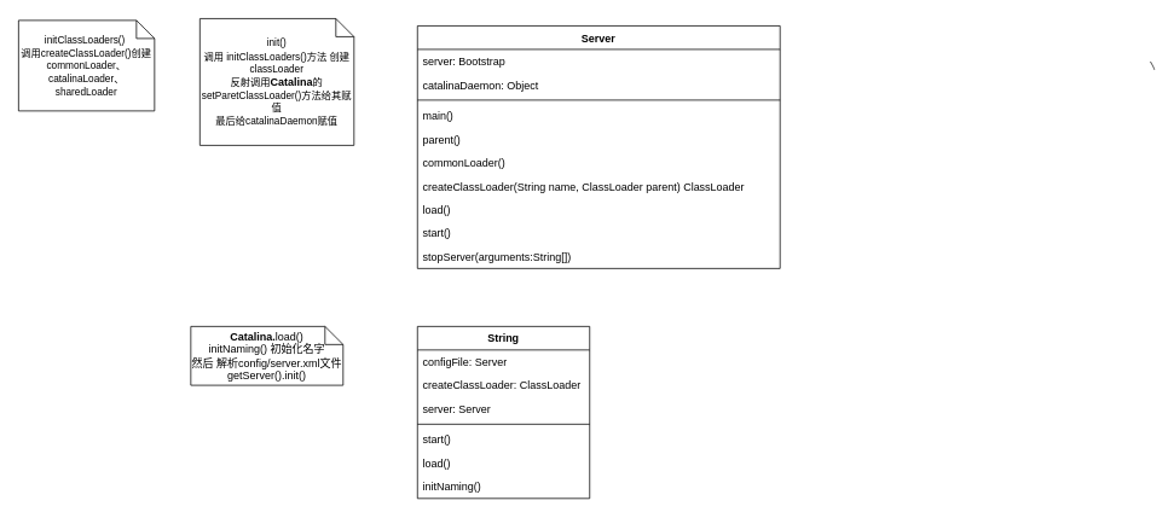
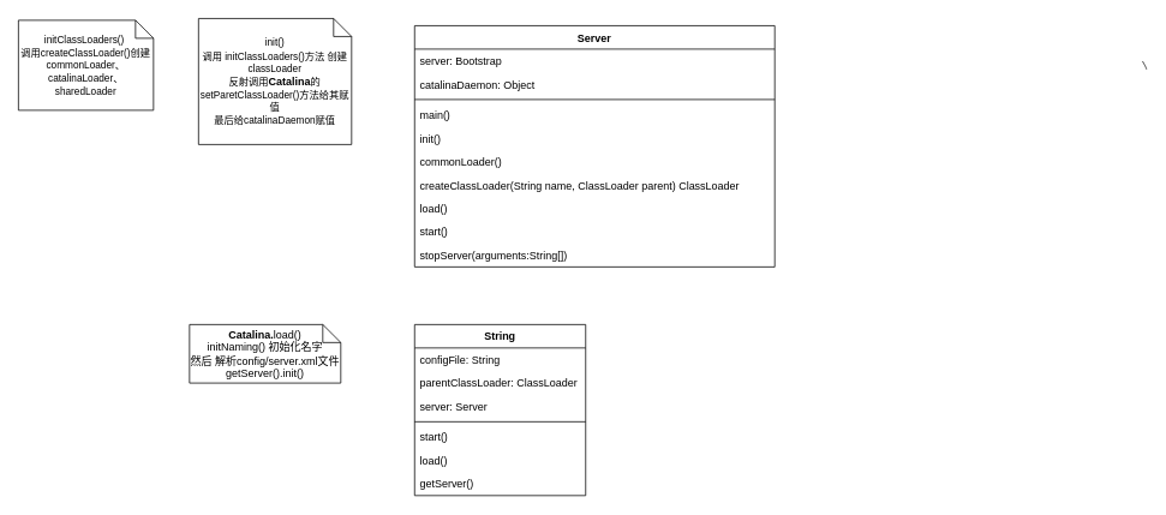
  <mxCell id="0" />
  <mxCell id="1" parent="0" />
  <mxCell id="2" value="Server" style="swimlane;fontStyle=1;align=center;verticalAlign=top;childLayout=stackLayout;horizontal=1;startSize=26;horizontalStack=0;resizeParent=1;resizeParentMax=0;resizeLast=0;collapsible=1;marginBottom=0;" vertex="1" parent="1"><mxGeometry x="460" y="28" width="400" height="268" as="geometry" /></mxCell>
  <mxCell id="3" value="server: Bootstrap" style="text;strokeColor=none;fillColor=none;align=left;verticalAlign=top;spacingLeft=4;spacingRight=4;overflow=hidden;rotatable=0;points=[[0,0.5],[1,0.5]];portConstraint=eastwest;" vertex="1" parent="2"><mxGeometry y="26" width="400" height="26" as="geometry" /></mxCell>
  <mxCell id="4" value="catalinaDaemon: Object" style="text;strokeColor=none;fillColor=none;align=left;verticalAlign=top;spacingLeft=4;spacingRight=4;overflow=hidden;rotatable=0;points=[[0,0.5],[1,0.5]];portConstraint=eastwest;" vertex="1" parent="2"><mxGeometry y="52" width="400" height="26" as="geometry" /></mxCell>
  <mxCell id="5" value="" style="line;strokeWidth=1;fillColor=none;align=left;verticalAlign=middle;spacingTop=-1;spacingLeft=3;spacingRight=3;rotatable=0;labelPosition=right;points=[];portConstraint=eastwest;" vertex="1" parent="2"><mxGeometry y="78" width="400" height="8" as="geometry" /></mxCell>
  <mxCell id="6" value="main()" style="text;strokeColor=none;fillColor=none;align=left;verticalAlign=top;spacingLeft=4;spacingRight=4;overflow=hidden;rotatable=0;points=[[0,0.5],[1,0.5]];portConstraint=eastwest;" vertex="1" parent="2"><mxGeometry y="86" width="400" height="26" as="geometry" /></mxCell>
- <mxCell id="7" value="parent()" style="text;strokeColor=none;fillColor=none;align=left;verticalAlign=top;spacingLeft=4;spacingRight=4;overflow=hidden;rotatable=0;points=[[0,0.5],[1,0.5]];portConstraint=eastwest;" vertex="1" parent="2"><mxGeometry y="112" width="400" height="26" as="geometry" /></mxCell>
+ <mxCell id="7" value="init()" style="text;strokeColor=none;fillColor=none;align=left;verticalAlign=top;spacingLeft=4;spacingRight=4;overflow=hidden;rotatable=0;points=[[0,0.5],[1,0.5]];portConstraint=eastwest;" vertex="1" parent="2"><mxGeometry y="112" width="400" height="26" as="geometry" /></mxCell>
  <mxCell id="8" value="commonLoader()" style="text;strokeColor=none;fillColor=none;align=left;verticalAlign=top;spacingLeft=4;spacingRight=4;overflow=hidden;rotatable=0;points=[[0,0.5],[1,0.5]];portConstraint=eastwest;" vertex="1" parent="2"><mxGeometry y="138" width="400" height="26" as="geometry" /></mxCell>
  <mxCell id="9" value="createClassLoader(String name, ClassLoader parent) ClassLoader" style="text;strokeColor=none;fillColor=none;align=left;verticalAlign=top;spacingLeft=4;spacingRight=4;overflow=hidden;rotatable=0;points=[[0,0.5],[1,0.5]];portConstraint=eastwest;" vertex="1" parent="2"><mxGeometry y="164" width="400" height="26" as="geometry" /></mxCell>
  <mxCell id="10" value="load()" style="text;strokeColor=none;fillColor=none;align=left;verticalAlign=top;spacingLeft=4;spacingRight=4;overflow=hidden;rotatable=0;points=[[0,0.5],[1,0.5]];portConstraint=eastwest;" vertex="1" parent="2"><mxGeometry y="190" width="400" height="26" as="geometry" /></mxCell>
  <mxCell id="11" value="start()" style="text;strokeColor=none;fillColor=none;align=left;verticalAlign=top;spacingLeft=4;spacingRight=4;overflow=hidden;rotatable=0;points=[[0,0.5],[1,0.5]];portConstraint=eastwest;" vertex="1" parent="2"><mxGeometry y="216" width="400" height="26" as="geometry" /></mxCell>
  <mxCell id="12" value="stopServer(arguments:String[])" style="text;strokeColor=none;fillColor=none;align=left;verticalAlign=top;spacingLeft=4;spacingRight=4;overflow=hidden;rotatable=0;points=[[0,0.5],[1,0.5]];portConstraint=eastwest;" vertex="1" parent="2"><mxGeometry y="242" width="400" height="26" as="geometry" /></mxCell>
  <mxCell id="13" value="" style="shape=stencil(fZNNbsMgEIVPw/YJGGCGdZreI1KcGtW1I8dpm9vHFpVqHJndMLxvfsRD0eHWnq6Nsvo2jcNn85POU6voTVmb+rYZ0zRHio6KDpdhbD7G4d6f8/l6WpRL9DV8LxV+M6eh9QJZ/dgk3rO8S/1K7mC4kDtoty83DF+WNx4c9gGyMK4ALINNBXjpQASiygYCV3ZwFs7uAz6Cyp29ga8AQcC+AIIBVZZmgbElEMGVVxC3HYlDdSSJ0KEAxMLLPhBpu4MwpAYESDnSXCLWrKFfrLdK/SFz8G/cS+q67Pv1/dbocyp/Ejo+AQ==);fillColor=none;" vertex="1" parent="1"><mxGeometry x="1268.448" y="67.414" width="4.414" height="9.103" as="geometry" /></mxCell>
  <mxCell id="14" value="String" style="swimlane;fontStyle=1;align=center;verticalAlign=top;childLayout=stackLayout;horizontal=1;startSize=26;horizontalStack=0;resizeParent=1;resizeParentMax=0;resizeLast=0;collapsible=1;marginBottom=0;" vertex="1" parent="1"><mxGeometry x="460" y="360" width="190" height="190" as="geometry" /></mxCell>
- <mxCell id="15" value="configFile: Server" style="text;strokeColor=none;fillColor=none;align=left;verticalAlign=top;spacingLeft=4;spacingRight=4;overflow=hidden;rotatable=0;points=[[0,0.5],[1,0.5]];portConstraint=eastwest;" vertex="1" parent="14"><mxGeometry y="26" width="190" height="26" as="geometry" /></mxCell>
- <mxCell id="16" value="createClassLoader: ClassLoader " style="text;strokeColor=none;fillColor=none;align=left;verticalAlign=top;spacingLeft=4;spacingRight=4;overflow=hidden;rotatable=0;points=[[0,0.5],[1,0.5]];portConstraint=eastwest;" vertex="1" parent="14"><mxGeometry y="52" width="190" height="26" as="geometry" /></mxCell>
+ <mxCell id="15" value="configFile: String" style="text;strokeColor=none;fillColor=none;align=left;verticalAlign=top;spacingLeft=4;spacingRight=4;overflow=hidden;rotatable=0;points=[[0,0.5],[1,0.5]];portConstraint=eastwest;" vertex="1" parent="14"><mxGeometry y="26" width="190" height="26" as="geometry" /></mxCell>
+ <mxCell id="16" value="parentClassLoader: ClassLoader " style="text;strokeColor=none;fillColor=none;align=left;verticalAlign=top;spacingLeft=4;spacingRight=4;overflow=hidden;rotatable=0;points=[[0,0.5],[1,0.5]];portConstraint=eastwest;" vertex="1" parent="14"><mxGeometry y="52" width="190" height="26" as="geometry" /></mxCell>
  <mxCell id="17" value="server: Server " style="text;strokeColor=none;fillColor=none;align=left;verticalAlign=top;spacingLeft=4;spacingRight=4;overflow=hidden;rotatable=0;points=[[0,0.5],[1,0.5]];portConstraint=eastwest;" vertex="1" parent="14"><mxGeometry y="78" width="190" height="26" as="geometry" /></mxCell>
  <mxCell id="18" value="" style="line;strokeWidth=1;fillColor=none;align=left;verticalAlign=middle;spacingTop=-1;spacingLeft=3;spacingRight=3;rotatable=0;labelPosition=right;points=[];portConstraint=eastwest;" vertex="1" parent="14"><mxGeometry y="104" width="190" height="8" as="geometry" /></mxCell>
  <mxCell id="19" value="start()" style="text;strokeColor=none;fillColor=none;align=left;verticalAlign=top;spacingLeft=4;spacingRight=4;overflow=hidden;rotatable=0;points=[[0,0.5],[1,0.5]];portConstraint=eastwest;" vertex="1" parent="14"><mxGeometry y="112" width="190" height="26" as="geometry" /></mxCell>
  <mxCell id="20" value="load()" style="text;strokeColor=none;fillColor=none;align=left;verticalAlign=top;spacingLeft=4;spacingRight=4;overflow=hidden;rotatable=0;points=[[0,0.5],[1,0.5]];portConstraint=eastwest;" vertex="1" parent="14"><mxGeometry y="138" width="190" height="26" as="geometry" /></mxCell>
- <mxCell id="21" value="initNaming()" style="text;strokeColor=none;fillColor=none;align=left;verticalAlign=top;spacingLeft=4;spacingRight=4;overflow=hidden;rotatable=0;points=[[0,0.5],[1,0.5]];portConstraint=eastwest;" vertex="1" parent="14"><mxGeometry y="164" width="190" height="26" as="geometry" /></mxCell>
+ <mxCell id="21" value="getServer()" style="text;strokeColor=none;fillColor=none;align=left;verticalAlign=top;spacingLeft=4;spacingRight=4;overflow=hidden;rotatable=0;points=[[0,0.5],[1,0.5]];portConstraint=eastwest;" vertex="1" parent="14"><mxGeometry y="164" width="190" height="26" as="geometry" /></mxCell>
  <mxCell id="22" value="&lt;font style=&quot;font-size: 11px&quot;&gt;init()&lt;br&gt;调用 initClassLoaders()方法 创建classLoader&lt;br&gt;反射调用&lt;span style=&quot;font-size: 12px ; font-weight: 700&quot;&gt;Catalina&lt;/span&gt;的setParetClassLoader()方法给其赋值&lt;br&gt;最后给catalinaDaemon赋值&lt;br&gt;&lt;/font&gt;" style="shape=note;size=20;whiteSpace=wrap;html=1;" vertex="1" parent="1"><mxGeometry x="220" y="20" width="170" height="140" as="geometry" /></mxCell>
  <mxCell id="23" value="&lt;span style=&quot;font-size: 11px&quot;&gt;initClassLoaders()&amp;nbsp;&lt;br&gt;调用createClassLoader()创建&lt;br&gt;commonLoader、catalinaLoader、sharedLoader&lt;br&gt;&lt;/span&gt;" style="shape=note;size=20;whiteSpace=wrap;html=1;" vertex="1" parent="1"><mxGeometry x="20" y="21.97" width="150" height="100" as="geometry" /></mxCell>
  <mxCell id="24" value="&lt;span style=&quot;font-weight: 700&quot;&gt;Catalina&lt;/span&gt;&lt;span style=&quot;font-weight: 700&quot;&gt;.&lt;/span&gt;load()&lt;br&gt;initNaming() 初始化名字&lt;br&gt;然后 解析config/server.xml文件&lt;br&gt;getServer().init()" style="shape=note;size=20;whiteSpace=wrap;html=1;" vertex="1" parent="1"><mxGeometry x="210" y="360" width="168" height="65" as="geometry" /></mxCell>
